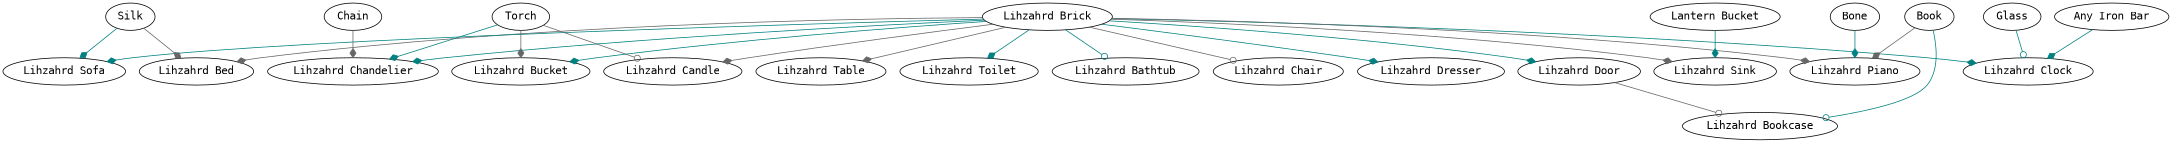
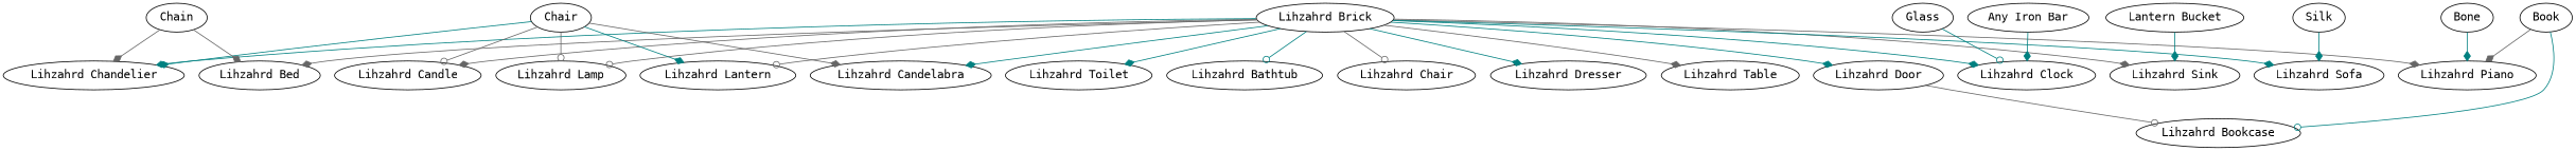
  digraph {
    fontname="DejaVu Sans Mono"
    node [fontname="DejaVu Sans Mono"]
    edge [arrowhead=diamond color=teal fontname="DejaVu Sans Mono"]
    "Lihzahrd Brick"
    "Lihzahrd Bathtub"
    "Lihzahrd Bed"
-   "Lihzahrd Candelabra" [label="Lihzahrd Bucket"]
+   "Lihzahrd Candelabra"
    "Lihzahrd Candle"
    "Lihzahrd Chair"
    "Lihzahrd Chandelier"
    "Lihzahrd Clock"
    "Lihzahrd Door"
    "Lihzahrd Dresser"
+   "Lihzahrd Lamp"
+   "Lihzahrd Lantern"
    "Lihzahrd Piano"
    "Lihzahrd Sink"
    "Lihzahrd Sofa"
    "Lihzahrd Table"
    "Lihzahrd Toilet"
    "Lihzahrd Bookcase"
    Silk
    Book
-   Torch
+   Torch [label=Chair]
    Chain
    "Any Iron Bar"
    Glass
    Bone
    n26 [label="Lantern Bucket"]
    "Lihzahrd Brick" -> "Lihzahrd Bathtub" [arrowhead=odot]
    "Lihzahrd Brick" -> "Lihzahrd Bed" [color=gray40]
    "Lihzahrd Brick" -> "Lihzahrd Candelabra"
    "Lihzahrd Brick" -> "Lihzahrd Candle" [color=gray40]
    "Lihzahrd Brick" -> "Lihzahrd Chair" [arrowhead=odot color=gray40]
    "Lihzahrd Brick" -> "Lihzahrd Chandelier"
    "Lihzahrd Brick" -> "Lihzahrd Clock"
    "Lihzahrd Brick" -> "Lihzahrd Door"
    "Lihzahrd Brick" -> "Lihzahrd Dresser"
+   "Lihzahrd Brick" -> "Lihzahrd Lamp" [arrowhead=odot color=gray40]
+   "Lihzahrd Brick" -> "Lihzahrd Lantern" [arrowhead=odot color=gray40]
    "Lihzahrd Brick" -> "Lihzahrd Piano" [color=gray40]
    "Lihzahrd Brick" -> "Lihzahrd Sink" [color=gray40]
    "Lihzahrd Brick" -> "Lihzahrd Sofa"
    "Lihzahrd Brick" -> "Lihzahrd Table" [color=gray40]
    "Lihzahrd Brick" -> "Lihzahrd Toilet"
    "Lihzahrd Door" -> "Lihzahrd Bookcase" [arrowhead=odot color=gray40]
-   Silk -> "Lihzahrd Bed" [color=gray40]
+   Chain -> "Lihzahrd Bed" [color=gray40]
    Silk -> "Lihzahrd Sofa"
    Book -> "Lihzahrd Piano" [color=gray40]
    Book -> "Lihzahrd Bookcase" [arrowhead=odot]
    Torch -> "Lihzahrd Candelabra" [color=gray40]
    Torch -> "Lihzahrd Candle" [arrowhead=odot color=gray40]
    Torch -> "Lihzahrd Chandelier"
+   Torch -> "Lihzahrd Lamp" [arrowhead=odot color=gray40]
+   Torch -> "Lihzahrd Lantern"
    Chain -> "Lihzahrd Chandelier" [color=gray40]
    "Any Iron Bar" -> "Lihzahrd Clock"
    Glass -> "Lihzahrd Clock" [arrowhead=odot]
    Bone -> "Lihzahrd Piano"
    n26 -> "Lihzahrd Sink"
  }
